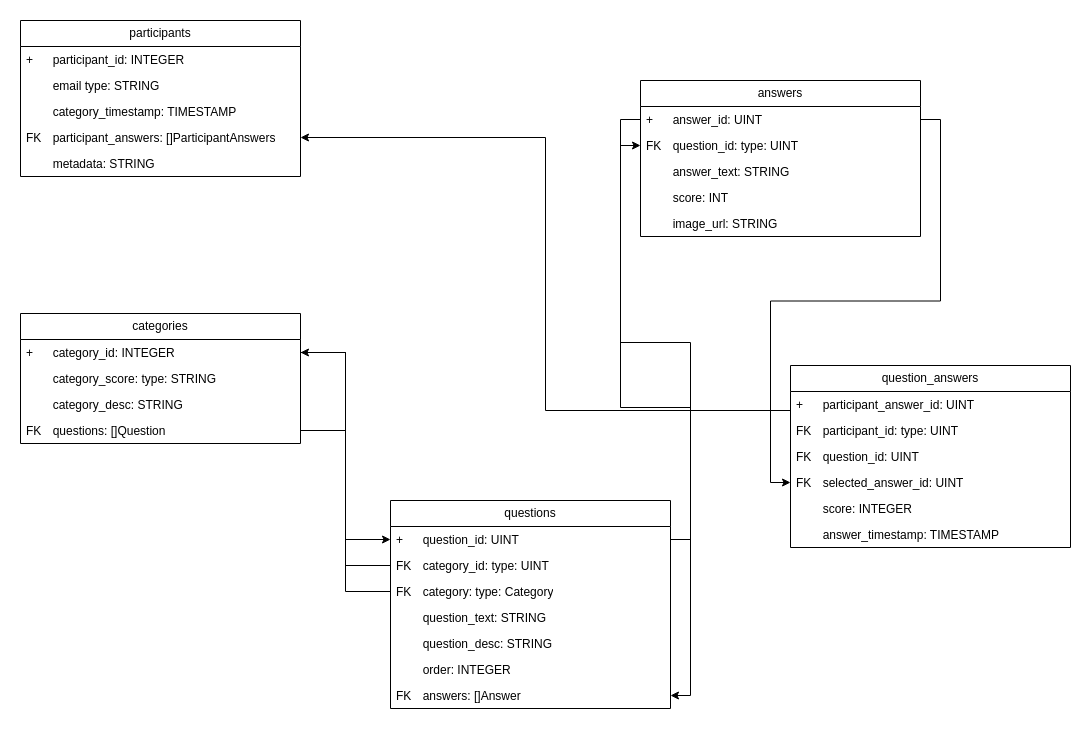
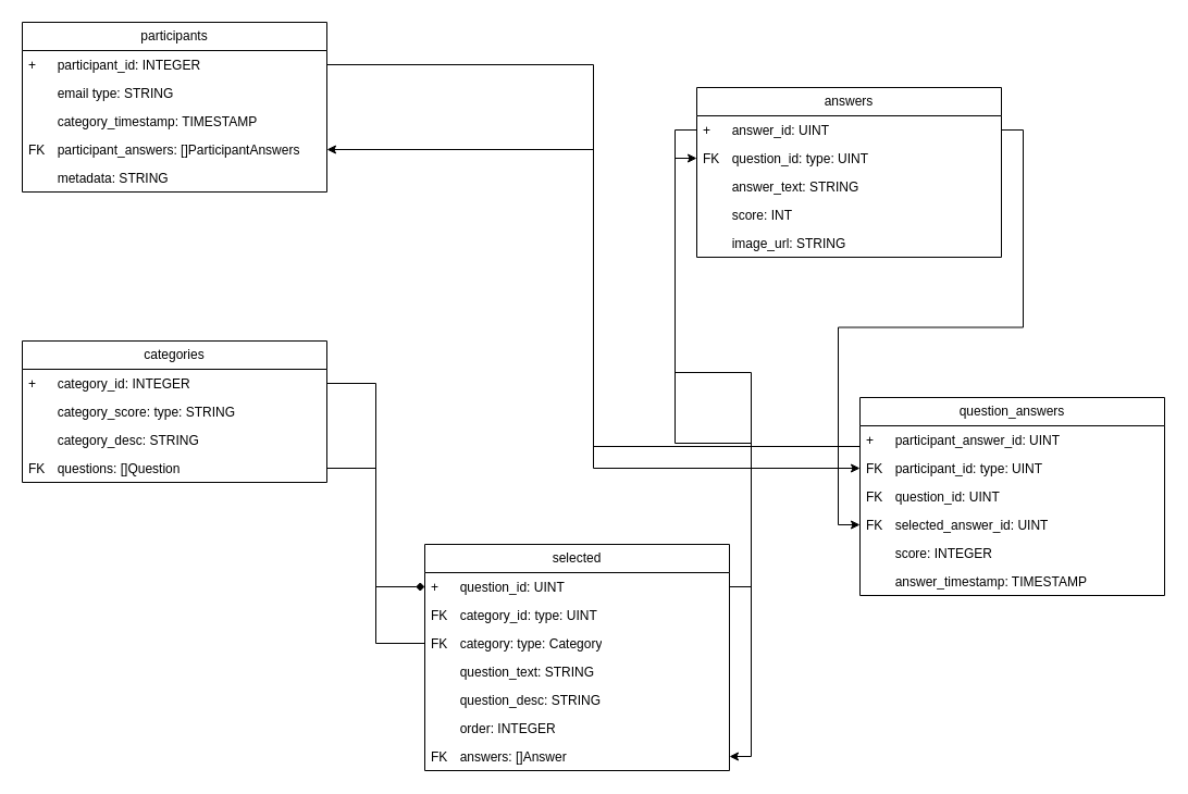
  <mxCell id="0" />
  <mxCell id="1" parent="0" />
  <mxCell id="2" value="participants" style="swimlane;fontStyle=0;childLayout=stackLayout;horizontal=1;startSize=26;fillColor=none;horizontalStack=0;resizeParent=1;resizeParentMax=0;resizeLast=0;collapsible=1;marginBottom=0;whiteSpace=wrap;html=1;" parent="1" vertex="1"><mxGeometry x="20" y="20" width="280" height="156" as="geometry" /></mxCell>
  <mxCell id="3" value="&lt;span style=&quot;text-wrap-mode: nowrap;&quot;&gt;+&lt;span style=&quot;white-space: pre;&quot;&gt;&#09;&lt;/span&gt;&lt;/span&gt;participant_id: INTEGER" style="text;strokeColor=none;fillColor=none;align=left;verticalAlign=top;spacingLeft=4;spacingRight=4;overflow=hidden;rotatable=0;points=[[0,0.5],[1,0.5]];portConstraint=eastwest;whiteSpace=wrap;html=1;" parent="2" vertex="1"><mxGeometry y="26" width="280" height="26" as="geometry" /></mxCell>
  <mxCell id="4" value="&lt;span style=&quot;white-space: pre;&quot;&gt;&#09;&lt;/span&gt;email type: STRING" style="text;strokeColor=none;fillColor=none;align=left;verticalAlign=top;spacingLeft=4;spacingRight=4;overflow=hidden;rotatable=0;points=[[0,0.5],[1,0.5]];portConstraint=eastwest;whiteSpace=wrap;html=1;" parent="2" vertex="1"><mxGeometry y="52" width="280" height="26" as="geometry" /></mxCell>
  <mxCell id="5" value="&lt;span style=&quot;white-space: pre;&quot;&gt;&#09;&lt;/span&gt;category_timestamp: TIMESTAMP" style="text;strokeColor=none;fillColor=none;align=left;verticalAlign=top;spacingLeft=4;spacingRight=4;overflow=hidden;rotatable=0;points=[[0,0.5],[1,0.5]];portConstraint=eastwest;whiteSpace=wrap;html=1;" parent="2" vertex="1"><mxGeometry y="78" width="280" height="26" as="geometry" /></mxCell>
  <mxCell id="6" value="FK&lt;span style=&quot;white-space: pre;&quot;&gt;&#09;&lt;/span&gt;participant_answers: []ParticipantAnswers" style="text;strokeColor=none;fillColor=none;align=left;verticalAlign=top;spacingLeft=4;spacingRight=4;overflow=hidden;rotatable=0;points=[[0,0.5],[1,0.5]];portConstraint=eastwest;whiteSpace=wrap;html=1;" parent="2" vertex="1"><mxGeometry y="104" width="280" height="26" as="geometry" /></mxCell>
  <mxCell id="7" value="&lt;span style=&quot;white-space: pre;&quot;&gt;&#09;&lt;/span&gt;metadata: STRING" style="text;strokeColor=none;fillColor=none;align=left;verticalAlign=top;spacingLeft=4;spacingRight=4;overflow=hidden;rotatable=0;points=[[0,0.5],[1,0.5]];portConstraint=eastwest;whiteSpace=wrap;html=1;" parent="2" vertex="1"><mxGeometry y="130" width="280" height="26" as="geometry" /></mxCell>
  <mxCell id="8" value="categories" style="swimlane;fontStyle=0;childLayout=stackLayout;horizontal=1;startSize=26;fillColor=none;horizontalStack=0;resizeParent=1;resizeParentMax=0;resizeLast=0;collapsible=1;marginBottom=0;whiteSpace=wrap;html=1;" parent="1" vertex="1"><mxGeometry x="20" y="313" width="280" height="130" as="geometry" /></mxCell>
  <mxCell id="9" value="&lt;span style=&quot;text-wrap-mode: nowrap;&quot;&gt;+&lt;/span&gt;&lt;span style=&quot;text-wrap-mode: nowrap;&quot;&gt;&lt;span style=&quot;white-space: pre;&quot;&gt;&#09;&lt;/span&gt;&lt;/span&gt;category_id: INTEGER" style="text;strokeColor=none;fillColor=none;align=left;verticalAlign=top;spacingLeft=4;spacingRight=4;overflow=hidden;rotatable=0;points=[[0,0.5],[1,0.5]];portConstraint=eastwest;whiteSpace=wrap;html=1;" parent="8" vertex="1"><mxGeometry y="26" width="280" height="26" as="geometry" /></mxCell>
  <mxCell id="10" value="&lt;span style=&quot;white-space: pre;&quot;&gt;&#09;&lt;/span&gt;category_score: type: STRING" style="text;strokeColor=none;fillColor=none;align=left;verticalAlign=top;spacingLeft=4;spacingRight=4;overflow=hidden;rotatable=0;points=[[0,0.5],[1,0.5]];portConstraint=eastwest;whiteSpace=wrap;html=1;" parent="8" vertex="1"><mxGeometry y="52" width="280" height="26" as="geometry" /></mxCell>
  <mxCell id="11" value="&lt;span style=&quot;white-space: pre;&quot;&gt;&#09;&lt;/span&gt;category_desc: STRING" style="text;strokeColor=none;fillColor=none;align=left;verticalAlign=top;spacingLeft=4;spacingRight=4;overflow=hidden;rotatable=0;points=[[0,0.5],[1,0.5]];portConstraint=eastwest;whiteSpace=wrap;html=1;" parent="8" vertex="1"><mxGeometry y="78" width="280" height="26" as="geometry" /></mxCell>
  <mxCell id="12" value="FK&lt;span style=&quot;white-space: pre;&quot;&gt;&#09;&lt;/span&gt;questions: []Question" style="text;strokeColor=none;fillColor=none;align=left;verticalAlign=top;spacingLeft=4;spacingRight=4;overflow=hidden;rotatable=0;points=[[0,0.5],[1,0.5]];portConstraint=eastwest;whiteSpace=wrap;html=1;" parent="8" vertex="1"><mxGeometry y="104" width="280" height="26" as="geometry" /></mxCell>
- <mxCell id="13" value="questions" style="swimlane;fontStyle=0;childLayout=stackLayout;horizontal=1;startSize=26;fillColor=none;horizontalStack=0;resizeParent=1;resizeParentMax=0;resizeLast=0;collapsible=1;marginBottom=0;whiteSpace=wrap;html=1;" parent="1" vertex="1"><mxGeometry x="390" y="500" width="280" height="208" as="geometry" /></mxCell>
+ <mxCell id="13" value="selected" style="swimlane;fontStyle=0;childLayout=stackLayout;horizontal=1;startSize=26;fillColor=none;horizontalStack=0;resizeParent=1;resizeParentMax=0;resizeLast=0;collapsible=1;marginBottom=0;whiteSpace=wrap;html=1;" parent="1" vertex="1"><mxGeometry x="390" y="500" width="280" height="208" as="geometry" /></mxCell>
  <mxCell id="14" value="&lt;span style=&quot;text-wrap-mode: nowrap;&quot;&gt;+&lt;/span&gt;&lt;span style=&quot;text-wrap-mode: nowrap;&quot;&gt;&lt;span style=&quot;white-space: pre;&quot;&gt;&#09;&lt;/span&gt;&lt;/span&gt;question_id: UINT" style="text;strokeColor=none;fillColor=none;align=left;verticalAlign=top;spacingLeft=4;spacingRight=4;overflow=hidden;rotatable=0;points=[[0,0.5],[1,0.5]];portConstraint=eastwest;whiteSpace=wrap;html=1;" parent="13" vertex="1"><mxGeometry y="26" width="280" height="26" as="geometry" /></mxCell>
  <mxCell id="15" value="FK &lt;span style=&quot;white-space: pre;&quot;&gt;&#09;&lt;/span&gt;category_id: type: UINT" style="text;strokeColor=none;fillColor=none;align=left;verticalAlign=top;spacingLeft=4;spacingRight=4;overflow=hidden;rotatable=0;points=[[0,0.5],[1,0.5]];portConstraint=eastwest;whiteSpace=wrap;html=1;" parent="13" vertex="1"><mxGeometry y="52" width="280" height="26" as="geometry" /></mxCell>
  <mxCell id="16" value="FK &lt;span style=&quot;white-space: pre;&quot;&gt;&#09;&lt;/span&gt;category: type: Category" style="text;strokeColor=none;fillColor=none;align=left;verticalAlign=top;spacingLeft=4;spacingRight=4;overflow=hidden;rotatable=0;points=[[0,0.5],[1,0.5]];portConstraint=eastwest;whiteSpace=wrap;html=1;" vertex="1" parent="13"><mxGeometry y="78" width="280" height="26" as="geometry" /></mxCell>
  <mxCell id="17" value="&lt;span style=&quot;white-space: pre;&quot;&gt;&#09;&lt;/span&gt;question_text: STRING" style="text;strokeColor=none;fillColor=none;align=left;verticalAlign=top;spacingLeft=4;spacingRight=4;overflow=hidden;rotatable=0;points=[[0,0.5],[1,0.5]];portConstraint=eastwest;whiteSpace=wrap;html=1;" parent="13" vertex="1"><mxGeometry y="104" width="280" height="26" as="geometry" /></mxCell>
  <mxCell id="18" value="&lt;span style=&quot;white-space: pre;&quot;&gt;&#09;&lt;/span&gt;question_desc: STRING" style="text;strokeColor=none;fillColor=none;align=left;verticalAlign=top;spacingLeft=4;spacingRight=4;overflow=hidden;rotatable=0;points=[[0,0.5],[1,0.5]];portConstraint=eastwest;whiteSpace=wrap;html=1;" parent="13" vertex="1"><mxGeometry y="130" width="280" height="26" as="geometry" /></mxCell>
  <mxCell id="19" value="&lt;span style=&quot;white-space: pre;&quot;&gt;&#09;&lt;/span&gt;order: INTEGER" style="text;strokeColor=none;fillColor=none;align=left;verticalAlign=top;spacingLeft=4;spacingRight=4;overflow=hidden;rotatable=0;points=[[0,0.5],[1,0.5]];portConstraint=eastwest;whiteSpace=wrap;html=1;" parent="13" vertex="1"><mxGeometry y="156" width="280" height="26" as="geometry" /></mxCell>
  <mxCell id="20" value="FK&lt;span style=&quot;white-space: pre;&quot;&gt;&#09;&lt;/span&gt;answers: []Answer" style="text;strokeColor=none;fillColor=none;align=left;verticalAlign=top;spacingLeft=4;spacingRight=4;overflow=hidden;rotatable=0;points=[[0,0.5],[1,0.5]];portConstraint=eastwest;whiteSpace=wrap;html=1;" parent="13" vertex="1"><mxGeometry y="182" width="280" height="26" as="geometry" /></mxCell>
  <mxCell id="21" value="answers" style="swimlane;fontStyle=0;childLayout=stackLayout;horizontal=1;startSize=26;fillColor=none;horizontalStack=0;resizeParent=1;resizeParentMax=0;resizeLast=0;collapsible=1;marginBottom=0;whiteSpace=wrap;html=1;" parent="1" vertex="1"><mxGeometry x="640" y="80" width="280" height="156" as="geometry" /></mxCell>
  <mxCell id="22" value="&lt;span style=&quot;text-wrap-mode: nowrap;&quot;&gt;+&lt;/span&gt;&lt;span style=&quot;text-wrap-mode: nowrap;&quot;&gt;&lt;span style=&quot;white-space: pre;&quot;&gt;&#09;&lt;/span&gt;&lt;/span&gt;answer_id: UINT" style="text;strokeColor=none;fillColor=none;align=left;verticalAlign=top;spacingLeft=4;spacingRight=4;overflow=hidden;rotatable=0;points=[[0,0.5],[1,0.5]];portConstraint=eastwest;whiteSpace=wrap;html=1;" parent="21" vertex="1"><mxGeometry y="26" width="280" height="26" as="geometry" /></mxCell>
  <mxCell id="23" value="FK &lt;span style=&quot;white-space: pre;&quot;&gt;&#09;&lt;/span&gt;question_id: type: UINT" style="text;strokeColor=none;fillColor=none;align=left;verticalAlign=top;spacingLeft=4;spacingRight=4;overflow=hidden;rotatable=0;points=[[0,0.5],[1,0.5]];portConstraint=eastwest;whiteSpace=wrap;html=1;" parent="21" vertex="1"><mxGeometry y="52" width="280" height="26" as="geometry" /></mxCell>
  <mxCell id="24" value="&lt;span style=&quot;white-space: pre;&quot;&gt;&#09;&lt;/span&gt;answer_text: STRING" style="text;strokeColor=none;fillColor=none;align=left;verticalAlign=top;spacingLeft=4;spacingRight=4;overflow=hidden;rotatable=0;points=[[0,0.5],[1,0.5]];portConstraint=eastwest;whiteSpace=wrap;html=1;" parent="21" vertex="1"><mxGeometry y="78" width="280" height="26" as="geometry" /></mxCell>
  <mxCell id="25" value="&lt;span style=&quot;white-space: pre;&quot;&gt;&#09;&lt;/span&gt;score: INT" style="text;strokeColor=none;fillColor=none;align=left;verticalAlign=top;spacingLeft=4;spacingRight=4;overflow=hidden;rotatable=0;points=[[0,0.5],[1,0.5]];portConstraint=eastwest;whiteSpace=wrap;html=1;" parent="21" vertex="1"><mxGeometry y="104" width="280" height="26" as="geometry" /></mxCell>
  <mxCell id="26" value="&lt;span style=&quot;white-space: pre;&quot;&gt;&#09;&lt;/span&gt;image_url: STRING" style="text;strokeColor=none;fillColor=none;align=left;verticalAlign=top;spacingLeft=4;spacingRight=4;overflow=hidden;rotatable=0;points=[[0,0.5],[1,0.5]];portConstraint=eastwest;whiteSpace=wrap;html=1;" parent="21" vertex="1"><mxGeometry y="130" width="280" height="26" as="geometry" /></mxCell>
  <mxCell id="27" value="question_answers" style="swimlane;fontStyle=0;childLayout=stackLayout;horizontal=1;startSize=26;fillColor=none;horizontalStack=0;resizeParent=1;resizeParentMax=0;resizeLast=0;collapsible=1;marginBottom=0;whiteSpace=wrap;html=1;" parent="1" vertex="1"><mxGeometry x="790" y="365" width="280" height="182" as="geometry" /></mxCell>
  <mxCell id="28" value="&lt;span style=&quot;text-wrap-mode: nowrap;&quot;&gt;+&lt;span style=&quot;white-space: pre;&quot;&gt;&#09;&lt;/span&gt;&lt;/span&gt;&lt;span style=&quot;text-wrap-mode: nowrap;&quot;&gt;participant_&lt;/span&gt;answer_id: UINT" style="text;strokeColor=none;fillColor=none;align=left;verticalAlign=top;spacingLeft=4;spacingRight=4;overflow=hidden;rotatable=0;points=[[0,0.5],[1,0.5]];portConstraint=eastwest;whiteSpace=wrap;html=1;" parent="27" vertex="1"><mxGeometry y="26" width="280" height="26" as="geometry" /></mxCell>
  <mxCell id="29" value="FK &lt;span style=&quot;white-space: pre;&quot;&gt;&#09;&lt;/span&gt;participant_id: type: UINT" style="text;strokeColor=none;fillColor=none;align=left;verticalAlign=top;spacingLeft=4;spacingRight=4;overflow=hidden;rotatable=0;points=[[0,0.5],[1,0.5]];portConstraint=eastwest;whiteSpace=wrap;html=1;" parent="27" vertex="1"><mxGeometry y="52" width="280" height="26" as="geometry" /></mxCell>
  <mxCell id="30" value="FK&lt;span style=&quot;white-space: pre;&quot;&gt;&#09;&lt;/span&gt;question_id: UINT" style="text;strokeColor=none;fillColor=none;align=left;verticalAlign=top;spacingLeft=4;spacingRight=4;overflow=hidden;rotatable=0;points=[[0,0.5],[1,0.5]];portConstraint=eastwest;whiteSpace=wrap;html=1;" parent="27" vertex="1"><mxGeometry y="78" width="280" height="26" as="geometry" /></mxCell>
  <mxCell id="31" value="FK&lt;span style=&quot;white-space: pre;&quot;&gt;&#09;&lt;/span&gt;selected_answer_id: UINT" style="text;strokeColor=none;fillColor=none;align=left;verticalAlign=top;spacingLeft=4;spacingRight=4;overflow=hidden;rotatable=0;points=[[0,0.5],[1,0.5]];portConstraint=eastwest;whiteSpace=wrap;html=1;" parent="27" vertex="1"><mxGeometry y="104" width="280" height="26" as="geometry" /></mxCell>
  <mxCell id="32" value="&lt;span style=&quot;white-space: pre;&quot;&gt;&#09;&lt;/span&gt;score: INTEGER" style="text;strokeColor=none;fillColor=none;align=left;verticalAlign=top;spacingLeft=4;spacingRight=4;overflow=hidden;rotatable=0;points=[[0,0.5],[1,0.5]];portConstraint=eastwest;whiteSpace=wrap;html=1;" parent="27" vertex="1"><mxGeometry y="130" width="280" height="26" as="geometry" /></mxCell>
  <mxCell id="33" value="&lt;span style=&quot;white-space: pre;&quot;&gt;&#09;&lt;/span&gt;answer_timestamp: TIMESTAMP" style="text;strokeColor=none;fillColor=none;align=left;verticalAlign=top;spacingLeft=4;spacingRight=4;overflow=hidden;rotatable=0;points=[[0,0.5],[1,0.5]];portConstraint=eastwest;whiteSpace=wrap;html=1;" parent="27" vertex="1"><mxGeometry y="156" width="280" height="26" as="geometry" /></mxCell>
  <mxCell id="34" style="edgeStyle=orthogonalEdgeStyle;rounded=0;orthogonalLoop=1;jettySize=auto;html=1;exitX=1;exitY=0.5;exitDx=0;exitDy=0;entryX=0;entryY=0.5;entryDx=0;entryDy=0;" parent="1" source="14" target="23" edge="1"><mxGeometry relative="1" as="geometry" /></mxCell>
+ <mxCell id="35" style="edgeStyle=orthogonalEdgeStyle;rounded=0;orthogonalLoop=1;jettySize=auto;html=1;exitX=1;exitY=0.5;exitDx=0;exitDy=0;entryX=0;entryY=0.5;entryDx=0;entryDy=0;" parent="1" source="3" target="29" edge="1"><mxGeometry relative="1" as="geometry" /></mxCell>
  <mxCell id="36" style="edgeStyle=orthogonalEdgeStyle;rounded=0;orthogonalLoop=1;jettySize=auto;html=1;exitX=1;exitY=0.5;exitDx=0;exitDy=0;entryX=0;entryY=0.5;entryDx=0;entryDy=0;" parent="1" source="22" target="31" edge="1"><mxGeometry relative="1" as="geometry" /></mxCell>
- <mxCell id="37" style="edgeStyle=orthogonalEdgeStyle;rounded=0;orthogonalLoop=1;jettySize=auto;html=1;exitX=1;exitY=0.5;exitDx=0;exitDy=0;entryX=0;entryY=0.5;entryDx=0;entryDy=0;" parent="1" source="12" target="14" edge="1"><mxGeometry relative="1" as="geometry" /></mxCell>
- <mxCell id="38" style="edgeStyle=orthogonalEdgeStyle;rounded=0;orthogonalLoop=1;jettySize=auto;html=1;exitX=0;exitY=0.5;exitDx=0;exitDy=0;entryX=1;entryY=0.5;entryDx=0;entryDy=0;" parent="1" source="15" target="9" edge="1"><mxGeometry relative="1" as="geometry" /></mxCell>
+ <mxCell id="37" style="edgeStyle=orthogonalEdgeStyle;rounded=0;orthogonalLoop=1;jettySize=auto;html=1;exitX=1;exitY=0.5;exitDx=0;exitDy=0;entryX=0;entryY=0.5;entryDx=0;entryDy=0;endArrow=diamond;" parent="1" source="12" target="14" edge="1"><mxGeometry relative="1" as="geometry" /></mxCell>
  <mxCell id="39" style="edgeStyle=orthogonalEdgeStyle;rounded=0;orthogonalLoop=1;jettySize=auto;html=1;exitX=0;exitY=0.5;exitDx=0;exitDy=0;entryX=1;entryY=0.5;entryDx=0;entryDy=0;" parent="1" source="22" target="20" edge="1"><mxGeometry relative="1" as="geometry" /></mxCell>
  <mxCell id="40" style="edgeStyle=orthogonalEdgeStyle;rounded=0;orthogonalLoop=1;jettySize=auto;html=1;exitX=0;exitY=0.5;exitDx=0;exitDy=0;entryX=1;entryY=0.5;entryDx=0;entryDy=0;endArrow=none;" edge="1" parent="1" source="16" target="9"><mxGeometry relative="1" as="geometry" /></mxCell>
  <mxCell id="41" style="edgeStyle=orthogonalEdgeStyle;rounded=0;orthogonalLoop=1;jettySize=auto;html=1;exitX=0;exitY=0.5;exitDx=0;exitDy=0;entryX=1;entryY=0.5;entryDx=0;entryDy=0;" edge="1" parent="1" source="28" target="6"><mxGeometry relative="1" as="geometry"><Array as="points"><mxPoint x="790" y="410" /><mxPoint x="545" y="410" /><mxPoint x="545" y="137" /></Array></mxGeometry></mxCell>
